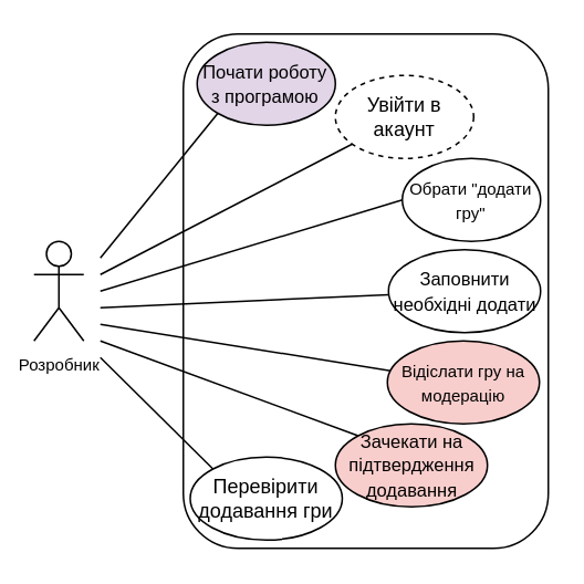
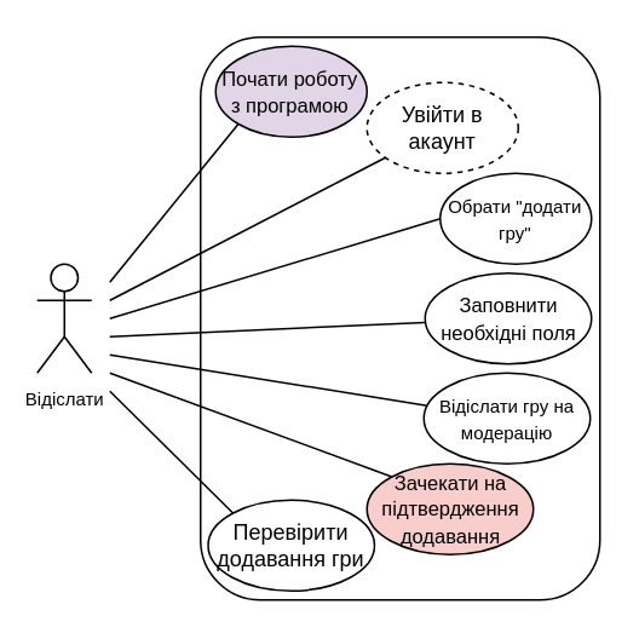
  <mxCell id="0" />
  <mxCell id="1" parent="0" />
- <mxCell id="2" value="&lt;font style=&quot;font-size: 10px;&quot;&gt;Розробник&lt;/font&gt;" style="shape=umlActor;verticalLabelPosition=bottom;verticalAlign=top;html=1;outlineConnect=0;" parent="1" vertex="1"><mxGeometry x="20" y="145" width="30" height="60" as="geometry" /></mxCell>
+ <mxCell id="2" value="&lt;font style=&quot;font-size: 10px;&quot;&gt;Відіслати&lt;/font&gt;" style="shape=umlActor;verticalLabelPosition=bottom;verticalAlign=top;html=1;outlineConnect=0;" parent="1" vertex="1"><mxGeometry x="20" y="145" width="30" height="60" as="geometry" /></mxCell>
  <mxCell id="3" value="" style="rounded=1;whiteSpace=wrap;html=1;" parent="1" vertex="1"><mxGeometry x="110" y="20" width="220" height="310" as="geometry" /></mxCell>
  <mxCell id="4" value="&lt;font style=&quot;font-size: 11px;&quot;&gt;Почати роботу з програмою&lt;/font&gt;" style="ellipse;whiteSpace=wrap;html=1;fillColor=#e1d5e7;" parent="1" vertex="1"><mxGeometry x="118.33" y="25" width="83.33" height="50" as="geometry" /></mxCell>
  <mxCell id="5" value="Увійти в акаунт" style="ellipse;whiteSpace=wrap;html=1;dashed=1;" parent="1" vertex="1"><mxGeometry x="201.66" y="45" width="83.34" height="50" as="geometry" /></mxCell>
  <mxCell id="6" value="&lt;font style=&quot;font-size: 10px;&quot;&gt;Обрати &quot;додати гру&quot;&lt;/font&gt;" style="ellipse;whiteSpace=wrap;html=1;" parent="1" vertex="1"><mxGeometry x="242" y="95" width="83.34" height="50" as="geometry" /></mxCell>
- <mxCell id="7" value="&lt;font style=&quot;font-size: 11px;&quot;&gt;Заповнити необхідні додати&lt;/font&gt;" style="ellipse;whiteSpace=wrap;html=1;" parent="1" vertex="1"><mxGeometry x="233.68" y="150" width="91.66" height="50" as="geometry" /></mxCell>
+ <mxCell id="7" value="&lt;font style=&quot;font-size: 11px;&quot;&gt;Заповнити необхідні поля&lt;/font&gt;" style="ellipse;whiteSpace=wrap;html=1;" parent="1" vertex="1"><mxGeometry x="233.68" y="150" width="91.66" height="50" as="geometry" /></mxCell>
  <mxCell id="8" value="" style="endArrow=none;html=1;rounded=0;entryX=0;entryY=1;entryDx=0;entryDy=0;" parent="1" target="4" edge="1"><mxGeometry width="50" height="50" relative="1" as="geometry"><mxPoint x="60" y="155" as="sourcePoint" /><mxPoint x="270" y="225" as="targetPoint" /></mxGeometry></mxCell>
  <mxCell id="9" value="" style="endArrow=none;html=1;rounded=0;" parent="1" target="5" edge="1"><mxGeometry width="50" height="50" relative="1" as="geometry"><mxPoint x="60" y="165" as="sourcePoint" /><mxPoint x="270" y="225" as="targetPoint" /></mxGeometry></mxCell>
  <mxCell id="10" value="" style="endArrow=none;html=1;rounded=0;entryX=0;entryY=0.5;entryDx=0;entryDy=0;" parent="1" target="6" edge="1"><mxGeometry width="50" height="50" relative="1" as="geometry"><mxPoint x="60" y="175" as="sourcePoint" /><mxPoint x="270" y="225" as="targetPoint" /></mxGeometry></mxCell>
  <mxCell id="11" value="" style="endArrow=none;html=1;rounded=0;" parent="1" target="7" edge="1"><mxGeometry width="50" height="50" relative="1" as="geometry"><mxPoint x="60" y="185" as="sourcePoint" /><mxPoint x="270" y="225" as="targetPoint" /></mxGeometry></mxCell>
- <mxCell id="12" value="&lt;font style=&quot;font-size: 10px;&quot;&gt;Відіслати гру на модерацію&lt;/font&gt;" style="ellipse;whiteSpace=wrap;html=1;fillColor=#f8cecc;" parent="1" vertex="1"><mxGeometry x="233" y="205" width="91.66" height="50" as="geometry" /></mxCell>
+ <mxCell id="12" value="&lt;font style=&quot;font-size: 10px;&quot;&gt;Відіслати гру на модерацію&lt;/font&gt;" style="ellipse;whiteSpace=wrap;html=1;" parent="1" vertex="1"><mxGeometry x="233" y="205" width="91.66" height="50" as="geometry" /></mxCell>
  <mxCell id="13" value="&lt;font style=&quot;font-size: 11px;&quot;&gt;Зачекати на підтвердження додавання&lt;/font&gt;" style="ellipse;whiteSpace=wrap;html=1;fillColor=#f8cecc;" parent="1" vertex="1"><mxGeometry x="201.66" y="255" width="91.66" height="50" as="geometry" /></mxCell>
  <mxCell id="14" value="Перевірити додавання гри" style="ellipse;whiteSpace=wrap;html=1;" parent="1" vertex="1"><mxGeometry x="114.16" y="275" width="91.66" height="50" as="geometry" /></mxCell>
  <mxCell id="15" value="" style="endArrow=none;html=1;rounded=0;" parent="1" target="12" edge="1"><mxGeometry width="50" height="50" relative="1" as="geometry"><mxPoint x="60" y="195" as="sourcePoint" /><mxPoint x="140" y="295" as="targetPoint" /></mxGeometry></mxCell>
  <mxCell id="16" value="" style="endArrow=none;html=1;rounded=0;entryX=0;entryY=0;entryDx=0;entryDy=0;" parent="1" target="13" edge="1"><mxGeometry width="50" height="50" relative="1" as="geometry"><mxPoint x="60" y="205" as="sourcePoint" /><mxPoint x="140" y="235" as="targetPoint" /></mxGeometry></mxCell>
  <mxCell id="17" value="" style="endArrow=none;html=1;rounded=0;entryX=0;entryY=0;entryDx=0;entryDy=0;" parent="1" target="14" edge="1"><mxGeometry width="50" height="50" relative="1" as="geometry"><mxPoint x="60" y="215" as="sourcePoint" /><mxPoint x="270" y="155" as="targetPoint" /></mxGeometry></mxCell>
